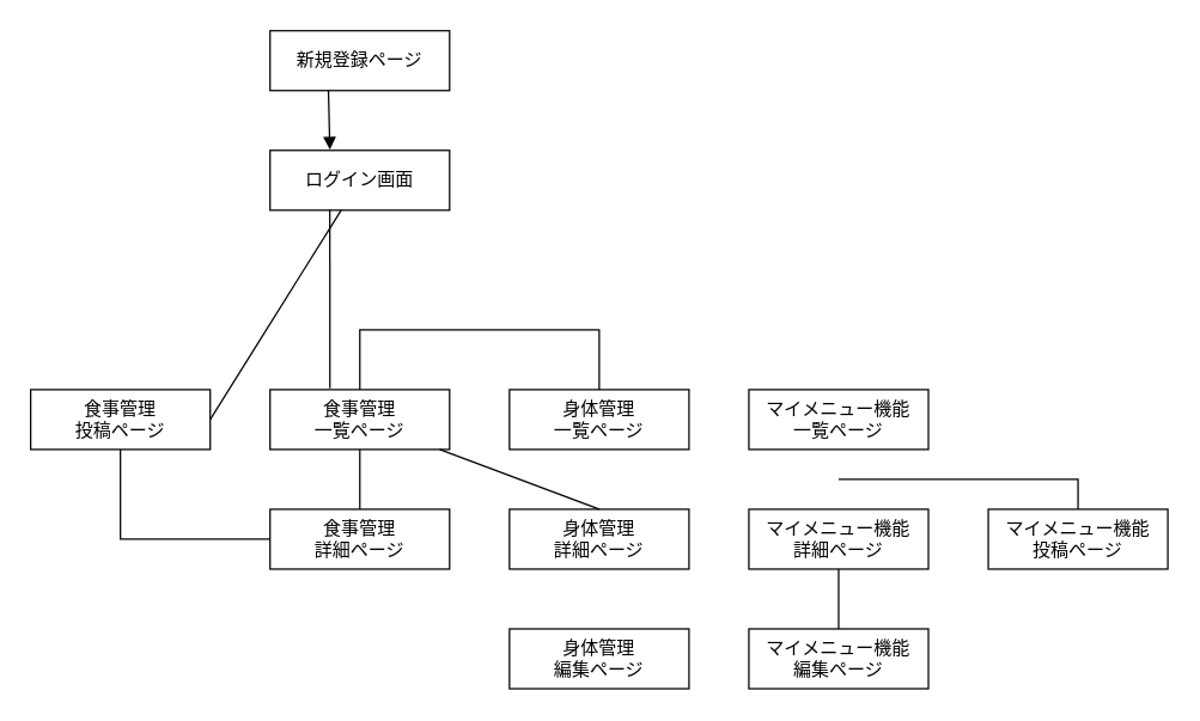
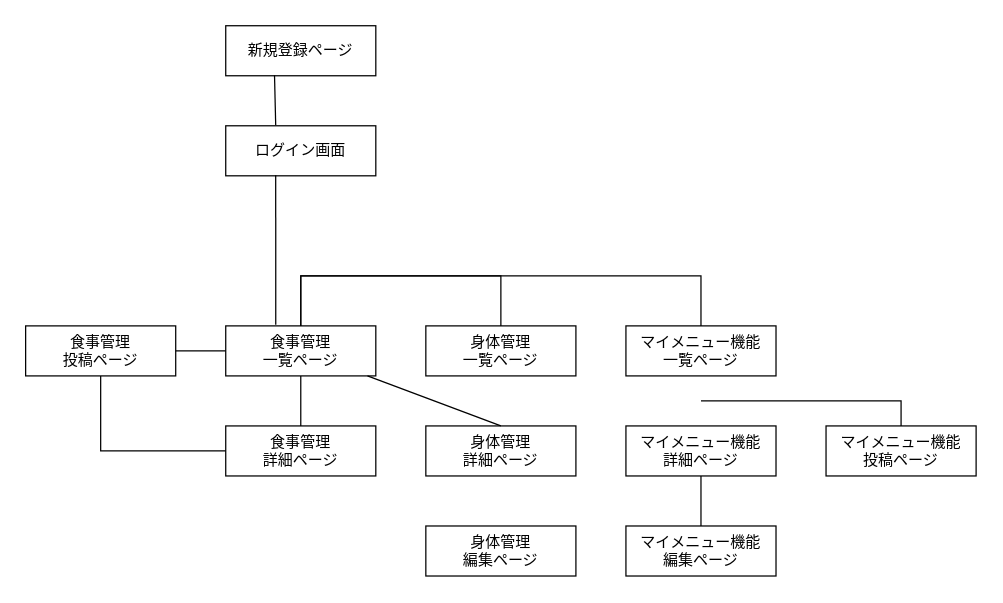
  <mxCell id="0" />
  <mxCell id="1" parent="0" />
  <mxCell id="2" value="食事管理&lt;br&gt;一覧ページ" style="whiteSpace=wrap;html=1;align=center;" parent="1" vertex="1"><mxGeometry x="180" y="260" width="120" height="40" as="geometry" /></mxCell>
  <mxCell id="3" value="身体管理&lt;br&gt;一覧ページ" style="whiteSpace=wrap;html=1;align=center;" parent="1" vertex="1"><mxGeometry x="340" y="260" width="120" height="40" as="geometry" /></mxCell>
  <mxCell id="4" value="マイメニュー機能&lt;br&gt;一覧ページ" style="whiteSpace=wrap;html=1;align=center;" parent="1" vertex="1"><mxGeometry x="500" y="260" width="120" height="40" as="geometry" /></mxCell>
  <mxCell id="5" value="ログイン画面" style="whiteSpace=wrap;html=1;align=center;" parent="1" vertex="1"><mxGeometry x="180" y="100" width="120" height="40" as="geometry" /></mxCell>
  <mxCell id="6" value="新規登録ページ" style="whiteSpace=wrap;html=1;align=center;" parent="1" vertex="1"><mxGeometry x="180" y="20" width="120" height="40" as="geometry" /></mxCell>
  <mxCell id="7" value="" style="endArrow=none;html=1;rounded=0;exitX=0.333;exitY=0.988;exitDx=0;exitDy=0;exitPerimeter=0;" parent="1" source="5" edge="1"><mxGeometry relative="1" as="geometry"><mxPoint x="440" y="310" as="sourcePoint" /><mxPoint x="220" y="259" as="targetPoint" /><Array as="points" /></mxGeometry></mxCell>
- <mxCell id="8" value="" style="endArrow=block;html=1;rounded=0;exitX=0.325;exitY=0.988;exitDx=0;exitDy=0;exitPerimeter=0;entryX=0.333;entryY=-0.012;entryDx=0;entryDy=0;entryPerimeter=0;" parent="1" source="6" target="5" edge="1"><mxGeometry relative="1" as="geometry"><mxPoint x="170" y="60" as="sourcePoint" /><mxPoint x="330" y="60" as="targetPoint" /><Array as="points" /></mxGeometry></mxCell>
+ <mxCell id="8" value="" style="endArrow=none;html=1;rounded=0;exitX=0.325;exitY=0.988;exitDx=0;exitDy=0;exitPerimeter=0;entryX=0.333;entryY=-0.012;entryDx=0;entryDy=0;entryPerimeter=0;" parent="1" source="6" target="5" edge="1"><mxGeometry relative="1" as="geometry"><mxPoint x="170" y="60" as="sourcePoint" /><mxPoint x="330" y="60" as="targetPoint" /><Array as="points" /></mxGeometry></mxCell>
+ <mxCell id="9" value="" style="endArrow=none;html=1;rounded=0;exitX=0.5;exitY=0;exitDx=0;exitDy=0;entryX=0.5;entryY=0;entryDx=0;entryDy=0;" parent="1" source="2" target="4" edge="1"><mxGeometry relative="1" as="geometry"><mxPoint x="400" y="180" as="sourcePoint" /><mxPoint x="560" y="180" as="targetPoint" /><Array as="points"><mxPoint x="240" y="220" /><mxPoint x="420" y="220" /><mxPoint x="560" y="220" /></Array></mxGeometry></mxCell>
  <mxCell id="10" value="食事管理&lt;br&gt;詳細ページ" style="whiteSpace=wrap;html=1;align=center;" parent="1" vertex="1"><mxGeometry x="180" y="340" width="120" height="40" as="geometry" /></mxCell>
  <mxCell id="11" value="" style="endArrow=none;html=1;rounded=0;exitX=0.5;exitY=1;exitDx=0;exitDy=0;entryX=0.5;entryY=0;entryDx=0;entryDy=0;" parent="1" source="2" target="10" edge="1"><mxGeometry relative="1" as="geometry"><mxPoint x="340" y="350" as="sourcePoint" /><mxPoint x="500" y="350" as="targetPoint" /></mxGeometry></mxCell>
  <mxCell id="12" value="身体管理&lt;br&gt;詳細ページ" style="whiteSpace=wrap;html=1;align=center;" parent="1" vertex="1"><mxGeometry x="340" y="340" width="120" height="40" as="geometry" /></mxCell>
  <mxCell id="13" value="身体管理&lt;br&gt;編集ページ" style="whiteSpace=wrap;html=1;align=center;" parent="1" vertex="1"><mxGeometry x="340" y="420" width="120" height="40" as="geometry" /></mxCell>
  <mxCell id="14" value="" style="endArrow=none;html=1;rounded=0;exitX=0.5;exitY=0;exitDx=0;exitDy=0;" parent="1" source="12" target="2" edge="1"><mxGeometry relative="1" as="geometry"><mxPoint x="340" y="350" as="sourcePoint" /><mxPoint x="500" y="350" as="targetPoint" /></mxGeometry></mxCell>
  <mxCell id="15" value="マイメニュー機能&lt;br&gt;詳細ページ" style="whiteSpace=wrap;html=1;align=center;" parent="1" vertex="1"><mxGeometry x="500" y="340" width="120" height="40" as="geometry" /></mxCell>
  <mxCell id="16" value="" style="endArrow=none;html=1;rounded=0;exitX=0.5;exitY=1;exitDx=0;exitDy=0;entryX=0.5;entryY=0;entryDx=0;entryDy=0;" parent="1" source="15" edge="1"><mxGeometry relative="1" as="geometry"><mxPoint x="500" y="350" as="sourcePoint" /><mxPoint x="560" y="420" as="targetPoint" /></mxGeometry></mxCell>
  <mxCell id="17" value="マイメニュー機能&lt;br&gt;編集ページ" style="whiteSpace=wrap;html=1;align=center;" parent="1" vertex="1"><mxGeometry x="500" y="420" width="120" height="40" as="geometry" /></mxCell>
  <mxCell id="18" value="マイメニュー機能&lt;br&gt;投稿ページ" style="whiteSpace=wrap;html=1;align=center;" parent="1" vertex="1"><mxGeometry x="660" y="340" width="120" height="40" as="geometry" /></mxCell>
  <mxCell id="19" value="" style="endArrow=none;html=1;rounded=0;entryX=0.5;entryY=0;entryDx=0;entryDy=0;" parent="1" target="18" edge="1"><mxGeometry relative="1" as="geometry"><mxPoint x="560" y="320" as="sourcePoint" /><mxPoint x="560" y="580" as="targetPoint" /><Array as="points"><mxPoint x="720" y="320" /></Array></mxGeometry></mxCell>
  <mxCell id="20" value="" style="endArrow=none;html=1;rounded=0;exitX=0.5;exitY=0;exitDx=0;exitDy=0;" edge="1" parent="1"><mxGeometry relative="1" as="geometry"><mxPoint x="240" y="260" as="sourcePoint" /><mxPoint x="400" y="260" as="targetPoint" /><Array as="points"><mxPoint x="240" y="220" /><mxPoint x="400" y="220" /></Array></mxGeometry></mxCell>
  <mxCell id="21" value="食事管理&lt;br&gt;投稿ページ" style="whiteSpace=wrap;html=1;align=center;" vertex="1" parent="1"><mxGeometry x="20" y="260" width="120" height="40" as="geometry" /></mxCell>
- <mxCell id="22" value="" style="endArrow=none;html=1;rounded=0;exitX=1;exitY=0.5;exitDx=0;exitDy=0;" edge="1" parent="1" source="21" target="5"><mxGeometry relative="1" as="geometry"><mxPoint x="250" y="310" as="sourcePoint" /><mxPoint x="250" y="350" as="targetPoint" /></mxGeometry></mxCell>
+ <mxCell id="22" value="" style="endArrow=none;html=1;rounded=0;exitX=1;exitY=0.5;exitDx=0;exitDy=0;entryX=0;entryY=0.5;entryDx=0;entryDy=0;" edge="1" parent="1" source="21" target="2"><mxGeometry relative="1" as="geometry"><mxPoint x="250" y="310" as="sourcePoint" /><mxPoint x="250" y="350" as="targetPoint" /></mxGeometry></mxCell>
  <mxCell id="23" value="" style="endArrow=none;html=1;rounded=0;exitX=0.5;exitY=1;exitDx=0;exitDy=0;entryX=0;entryY=0.5;entryDx=0;entryDy=0;" edge="1" parent="1" source="21" target="10"><mxGeometry relative="1" as="geometry"><mxPoint x="150" y="290" as="sourcePoint" /><mxPoint x="190" y="290" as="targetPoint" /><Array as="points"><mxPoint x="80" y="360" /></Array></mxGeometry></mxCell>
